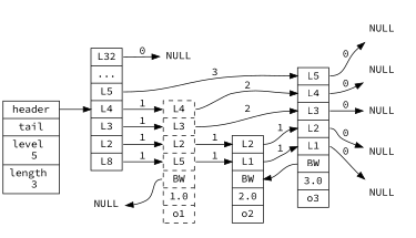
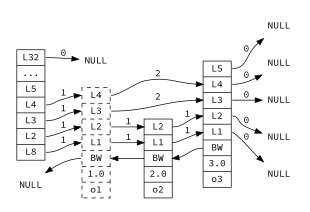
  digraph {
    fontname="Source Code Pro"
    rankdir=LR
    node [fontname="Source Code Pro" shape=plaintext]
    edge [fontname="Source Code Pro" tailport=l2]
    n1 [label=" <l32> L32 | ... | <l5> L5 | <l4> L4 | <l3> L3 | <l2> L2 | <l1> L8 " shape=record width=0.5]
    n2 [label=NULL width=0.5]
    n3 [label=NULL width=0.5]
-   n4 [label=" <l4> L4 | <l3> L3 | <l2> L2 | <l1> L5 | <backward> BW | 1.0 | o1 " shape=record style=dashed width=0.5]
+   n4 [label=" <l4> L4 | <l3> L3 | <l2> L2 | <l1> L1 | <backward> BW | 1.0 | o1 " shape=record style=dashed width=0.5]
    n5 [label=" <l2> L2 | <l1> L1 | <backward> BW | 2.0 | o2 " shape=record width=0.5]
    n6 [label=" <l5> L5 | <l4> L4 | <l3> L3 | <l2> L2 | <l1> L1 | <backward> BW | 3.0 | o3 " shape=record width=0.5]
    n7 [label=NULL width=0.5]
    n8 [label=NULL width=0.5]
    n9 [label=NULL width=0.5]
    n10 [label=NULL width=0.5]
    n11 [label=NULL width=0.5]
-   n12 [label=" <header> header | <tail> tail | level \n 5 | length \n 3 " shape=record width=0.5]
    subgraph cluster_1 {
      style=invisible
      n1
      n2
      n3
      n4
      n5
      n6
    }
    subgraph cluster_2 {
      style=invisible
      n7
      n8
      n9
      n10
      n11
    }
    n1 -> n3 [label=0 tailport=l32]
    n1 -> n4 [headport=l4 label=1 tailport=l4]
    n1 -> n4 [headport=l3 label=1 tailport=l3]
    n1 -> n4 [headport=l2 label=1]
    n1 -> n4 [headport=l1 label=1 tailport=l1]
-   n1 -> n6 [headport=l5 label=3 tailport=l5]
    n2 -> n4 [dir=back headport=backward]
    n4 -> n5 [headport=l2 label=1]
    n4 -> n5 [headport=l1 label=1 tailport=l1]
+   n4 -> n5 [dir=back headport=backward tailport=backward]
    n4 -> n6 [headport=l4 label=2 tailport=l4]
    n4 -> n6 [headport=l3 label=2 tailport=l3]
    n5 -> n6 [headport=l2 label=1]
    n5 -> n6 [headport=l1 label=1 tailport=l1]
    n5 -> n6 [dir=back headport=backward tailport=backward]
    n6 -> n7 [label=0 tailport=l1]
    n6 -> n8 [label=0]
    n6 -> n9 [label=0 tailport=l3]
    n6 -> n10 [label=0 tailport=l4]
    n6 -> n11 [label=0 tailport=l5]
-   n12 -> n1 [tailport=header]
  }
